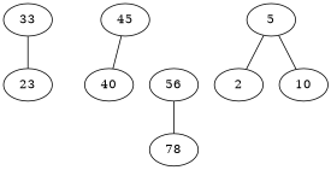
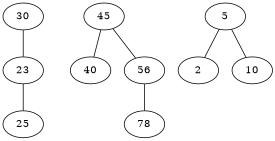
  graph {
    fontname="DejaVu Serif"
    node [fontname="DejaVu Serif"]
    edge [fontname="DejaVu Serif"]
    n1 [label=23]
-   30 [label=33]
+   30
+   25
    45
    40
    56
    5
    2
    10
    n10 [label=78]
+   n1 -- 25
    30 -- n1
    45 -- 40
+   45 -- 56
    56 -- n10
    5 -- 2
    5 -- 10
  }
